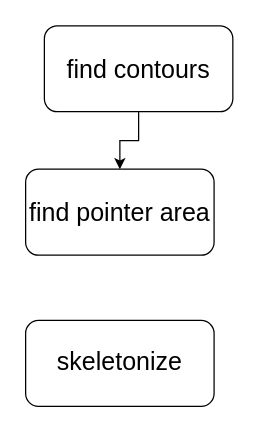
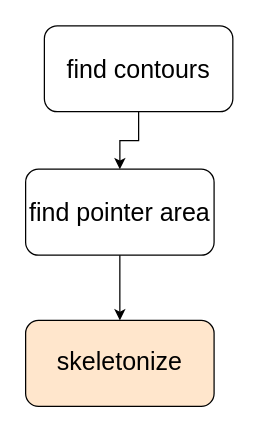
  <mxCell id="0" />
  <mxCell id="1" parent="0" />
  <mxCell id="2" value="&lt;font style=&quot;font-size: 20px;&quot;&gt;find contours&lt;/font&gt;" style="rounded=1;whiteSpace=wrap;html=1;" vertex="1" parent="1"><mxGeometry x="35" y="20" width="150.769" height="68.78" as="geometry" /></mxCell>
  <mxCell id="3" value="&lt;font style=&quot;font-size: 20px;&quot;&gt;find pointer area&lt;/font&gt;" style="rounded=1;whiteSpace=wrap;html=1;" vertex="1" parent="1"><mxGeometry x="20" y="134.793" width="150.769" height="68.78" as="geometry" /></mxCell>
  <mxCell id="4" style="edgeStyle=orthogonalEdgeStyle;rounded=0;orthogonalLoop=1;jettySize=auto;html=1;" edge="1" parent="1" source="2" target="3"><mxGeometry relative="1" as="geometry" /></mxCell>
- <mxCell id="5" value="&lt;div style=&quot;line-height: 22px;&quot;&gt;&lt;font style=&quot;font-size: 20px;&quot;&gt;skeletonize&lt;/font&gt;&lt;/div&gt;" style="rounded=1;whiteSpace=wrap;html=1;" vertex="1" parent="1"><mxGeometry x="20" y="255.732" width="150.769" height="68.78" as="geometry" /></mxCell>
+ <mxCell id="5" value="&lt;div style=&quot;line-height: 22px;&quot;&gt;&lt;font style=&quot;font-size: 20px;&quot;&gt;skeletonize&lt;/font&gt;&lt;/div&gt;" style="rounded=1;whiteSpace=wrap;html=1;fillColor=#ffe6cc;" vertex="1" parent="1"><mxGeometry x="20" y="255.732" width="150.769" height="68.78" as="geometry" /></mxCell>
+ <mxCell id="6" style="edgeStyle=orthogonalEdgeStyle;rounded=0;orthogonalLoop=1;jettySize=auto;html=1;entryX=0.5;entryY=0;entryDx=0;entryDy=0;" edge="1" parent="1" source="3" target="5"><mxGeometry relative="1" as="geometry" /></mxCell>
